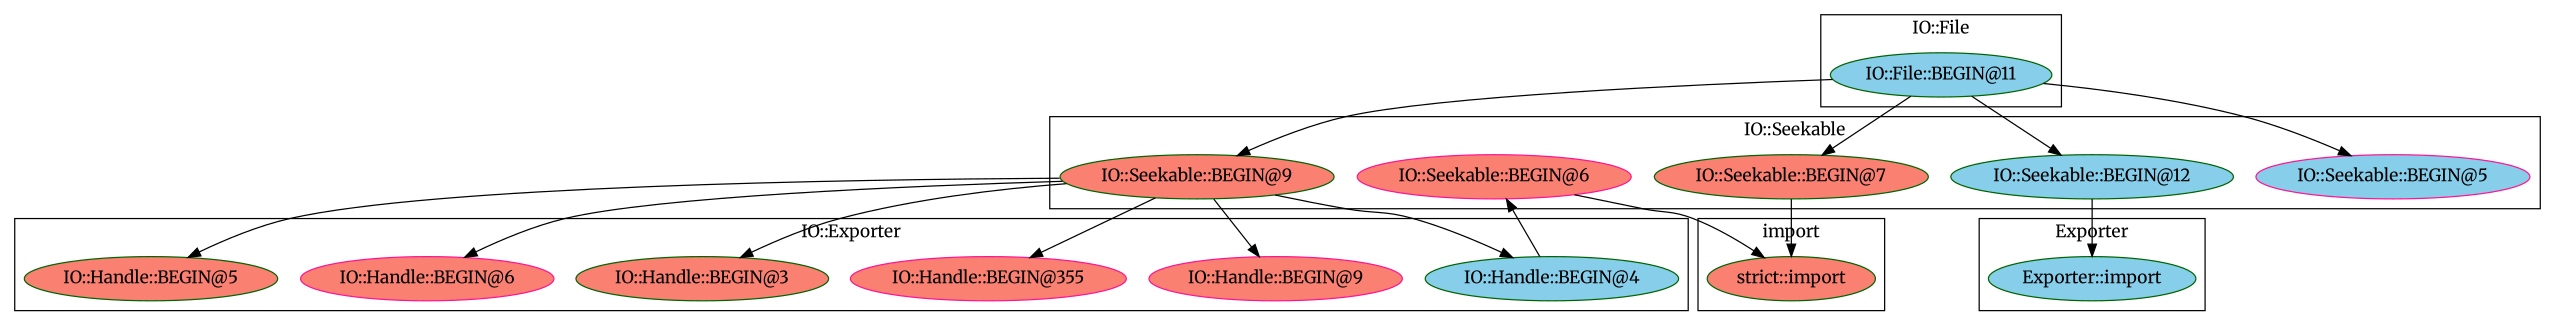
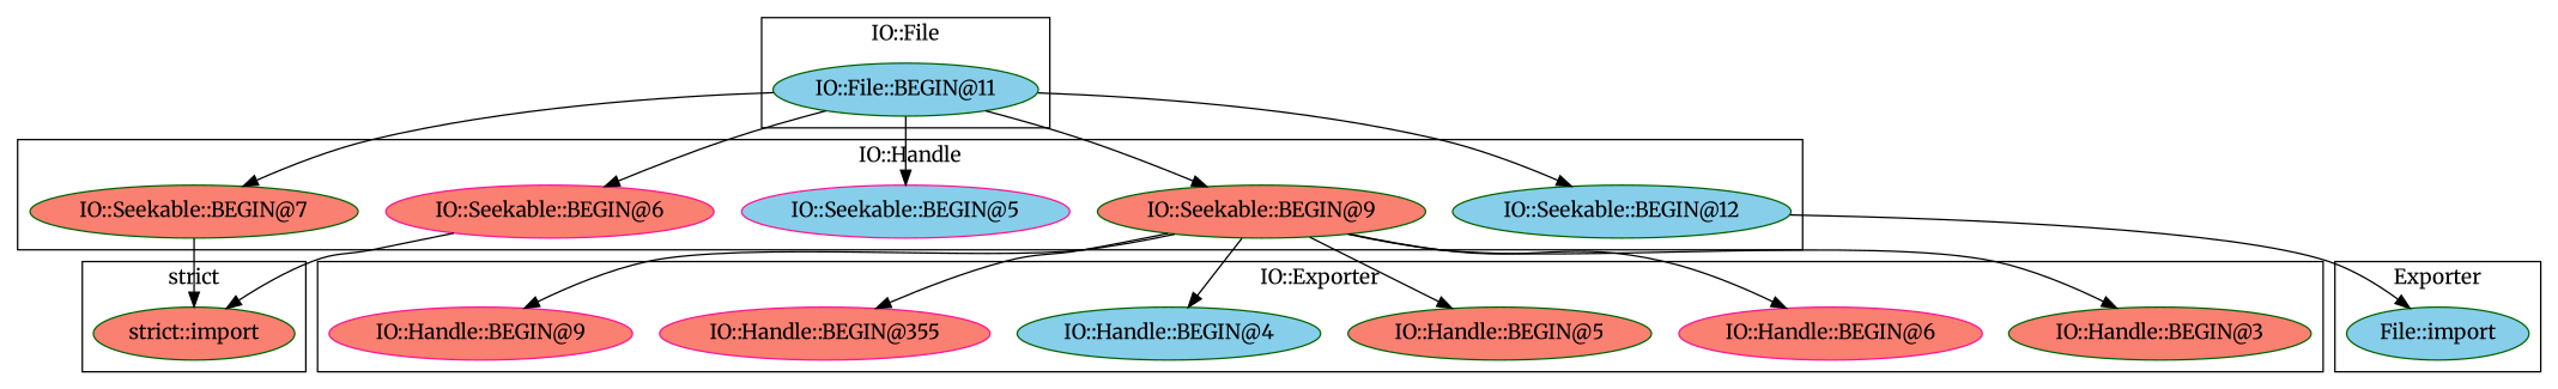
  digraph {
    fontname=Merriweather
    node [color=darkgreen fillcolor=salmon fontname=Merriweather style=filled]
    edge [fontname=Merriweather]
    "strict::import"
    "IO::File::BEGIN@11" [fillcolor=skyblue]
    "IO::Handle::BEGIN@3"
    "IO::Handle::BEGIN@6" [color=deeppink]
    n5 [label="IO::Handle::BEGIN@5"]
    "IO::Handle::BEGIN@4" [fillcolor=skyblue]
    "IO::Handle::BEGIN@355" [color=deeppink]
    "IO::Handle::BEGIN@9" [color=deeppink]
-   "Exporter::import" [fillcolor=skyblue]
+   "Exporter::import" [fillcolor=skyblue label="File::import"]
    "IO::Seekable::BEGIN@7"
    "IO::Seekable::BEGIN@6" [color=deeppink]
    "IO::Seekable::BEGIN@5" [color=deeppink fillcolor=skyblue]
    "IO::Seekable::BEGIN@9"
    "IO::Seekable::BEGIN@12" [fillcolor=skyblue]
    subgraph cluster_1 {
-     label=import
+     label="strict"
      "strict::import"
    }
    subgraph cluster_2 {
      label="IO::File"
      "IO::File::BEGIN@11"
    }
    subgraph cluster_3 {
      label="IO::Exporter"
      "IO::Handle::BEGIN@3"
      "IO::Handle::BEGIN@6"
      n5
      "IO::Handle::BEGIN@4"
      "IO::Handle::BEGIN@355"
      "IO::Handle::BEGIN@9"
    }
    subgraph cluster_4 {
      label=Exporter
      "Exporter::import"
    }
    subgraph cluster_5 {
-     label="IO::Seekable"
+     label="IO::Handle"
      "IO::Seekable::BEGIN@7"
      "IO::Seekable::BEGIN@6"
      "IO::Seekable::BEGIN@5"
      "IO::Seekable::BEGIN@9"
      "IO::Seekable::BEGIN@12"
    }
    "IO::File::BEGIN@11" -> "IO::Seekable::BEGIN@7"
-   "IO::Handle::BEGIN@4" -> "IO::Seekable::BEGIN@6"
+   "IO::File::BEGIN@11" -> "IO::Seekable::BEGIN@6"
    "IO::File::BEGIN@11" -> "IO::Seekable::BEGIN@5"
    "IO::File::BEGIN@11" -> "IO::Seekable::BEGIN@9"
    "IO::File::BEGIN@11" -> "IO::Seekable::BEGIN@12"
    "IO::Seekable::BEGIN@7" -> "strict::import"
    "IO::Seekable::BEGIN@6" -> "strict::import"
    "IO::Seekable::BEGIN@9" -> "IO::Handle::BEGIN@3"
    "IO::Seekable::BEGIN@9" -> "IO::Handle::BEGIN@6"
    "IO::Seekable::BEGIN@9" -> n5
    "IO::Seekable::BEGIN@9" -> "IO::Handle::BEGIN@4"
    "IO::Seekable::BEGIN@9" -> "IO::Handle::BEGIN@355"
    "IO::Seekable::BEGIN@9" -> "IO::Handle::BEGIN@9"
    "IO::Seekable::BEGIN@12" -> "Exporter::import"
  }
